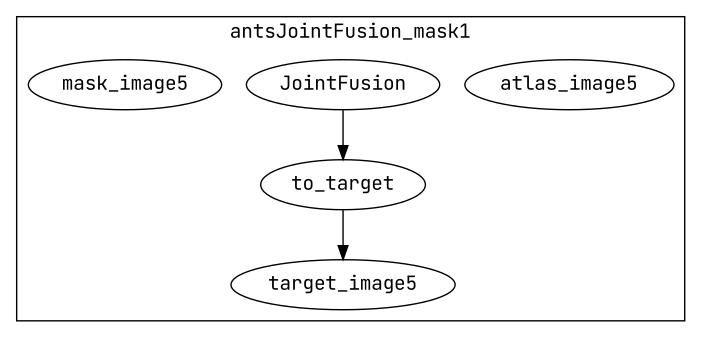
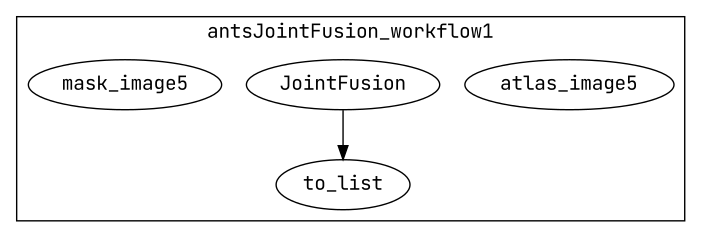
  digraph {
    compound=true
    fontname="JetBrains Mono"
    node [fontname="JetBrains Mono"]
    edge [fontname="JetBrains Mono"]
    atlas_image5
-   to_list [label=to_target]
-   target_image5
+   to_list
    JointFusion
    mask_image5
    subgraph cluster_1 {
-     label=antsJointFusion_mask1
+     label=antsJointFusion_workflow1
      atlas_image5
      to_list
-     target_image5
      JointFusion
      mask_image5
    }
-   to_list -> target_image5
    JointFusion -> to_list
  }
